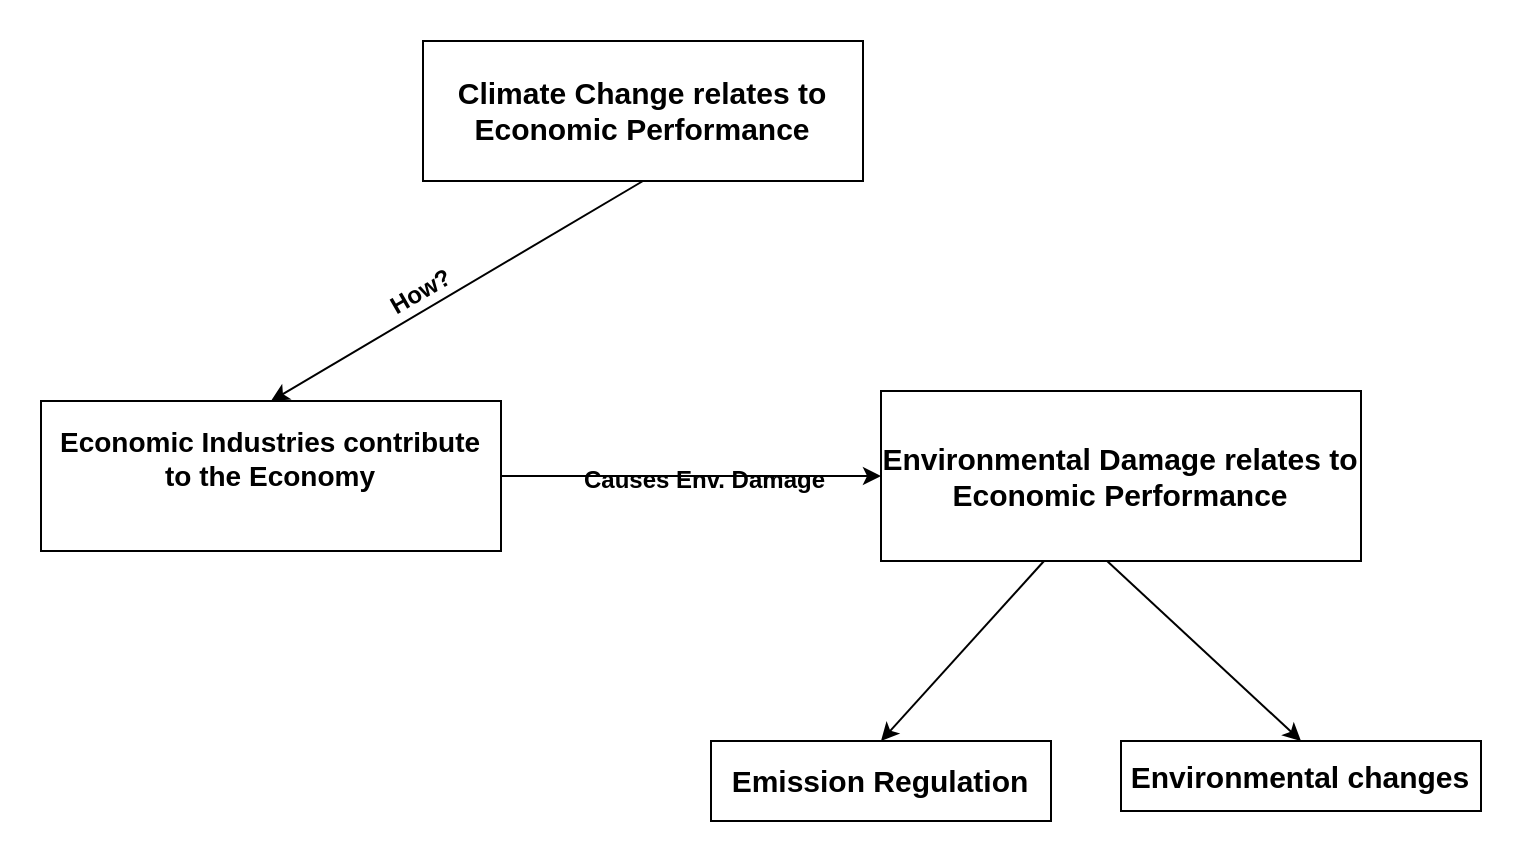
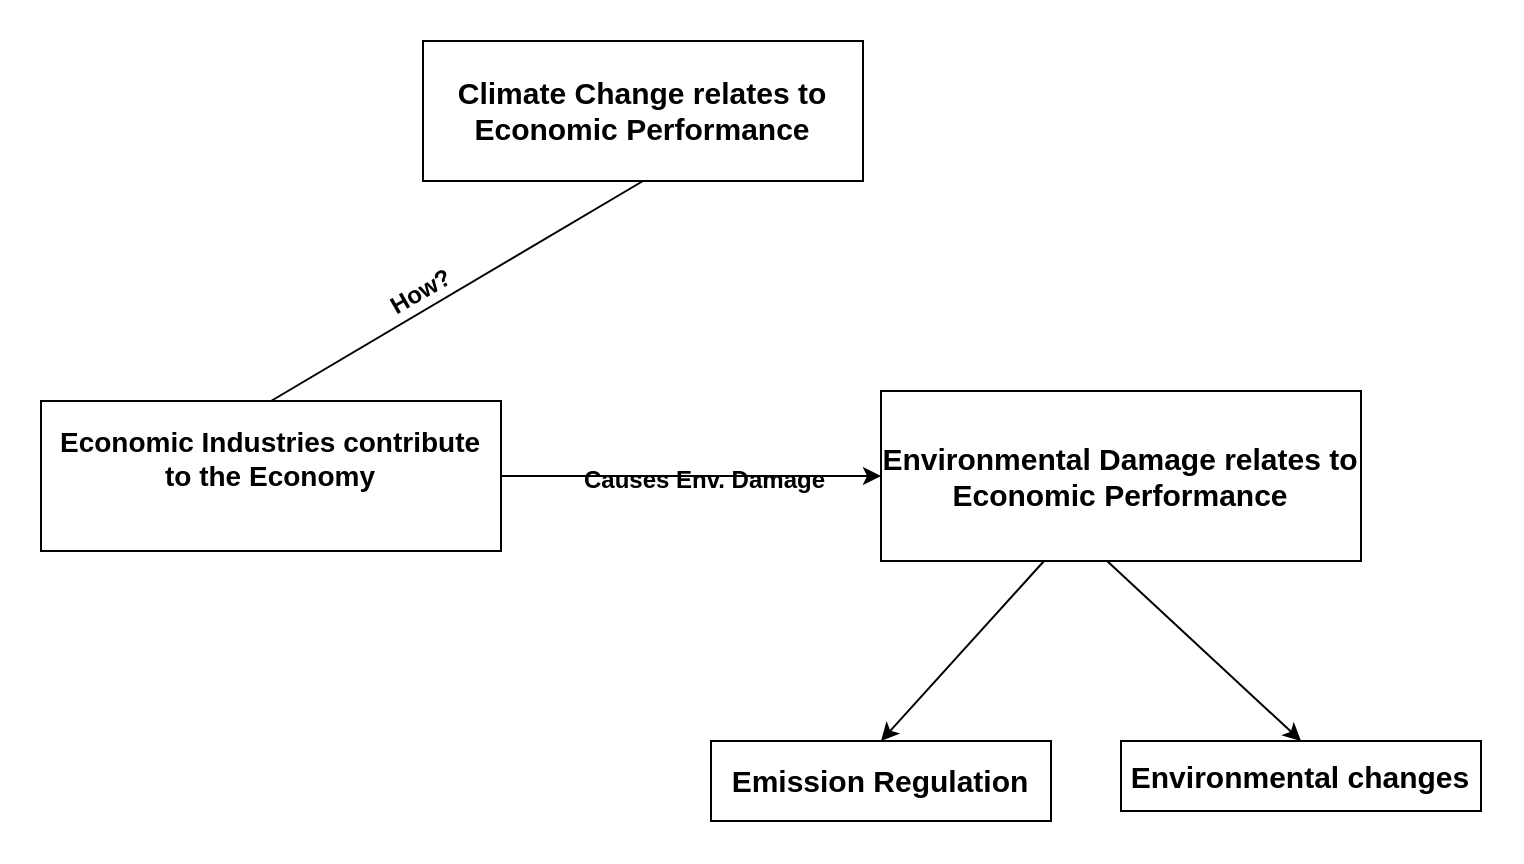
  <mxCell id="0" />
  <mxCell id="1" parent="0" />
  <mxCell id="2" value="&lt;div style=&quot;font-size: 15px&quot;&gt;&lt;b&gt;&lt;font style=&quot;font-size: 15px&quot;&gt;Climate Change relates to &lt;br&gt;&lt;/font&gt;&lt;/b&gt;&lt;/div&gt;&lt;div style=&quot;font-size: 15px&quot;&gt;&lt;b&gt;&lt;font style=&quot;font-size: 15px&quot;&gt; Economic Performance&lt;/font&gt;&lt;/b&gt;&lt;/div&gt;" style="rounded=0;whiteSpace=wrap;html=1;" vertex="1" parent="1"><mxGeometry x="211" y="20" width="220" height="70" as="geometry" /></mxCell>
  <mxCell id="3" value="&lt;br&gt;&lt;div&gt;&lt;br&gt;&lt;/div&gt;" style="text;html=1;resizable=0;autosize=1;align=center;verticalAlign=middle;points=[];fillColor=none;strokeColor=none;rounded=0;" vertex="1" parent="1"><mxGeometry x="211" y="35" width="20" height="30" as="geometry" /></mxCell>
  <mxCell id="4" value="&lt;div style=&quot;font-size: 14px&quot;&gt;&lt;font style=&quot;font-size: 14px&quot; face=&quot;Helvetica&quot;&gt;&lt;b&gt;Economic Industries contribute &lt;br&gt;&lt;/b&gt;&lt;/font&gt;&lt;/div&gt;&lt;div style=&quot;font-size: 14px&quot;&gt;&lt;font style=&quot;font-size: 14px&quot; face=&quot;Helvetica&quot;&gt;&lt;b&gt;to the Economy&lt;/b&gt;&lt;/font&gt;&lt;/div&gt;&lt;div style=&quot;font-size: 14px&quot;&gt;&lt;font style=&quot;font-size: 14px&quot; face=&quot;Helvetica&quot;&gt;&lt;br&gt;&lt;/font&gt;&lt;/div&gt;" style="rounded=0;whiteSpace=wrap;html=1;" vertex="1" parent="1"><mxGeometry x="20" y="200" width="230" height="75" as="geometry" /></mxCell>
- <mxCell id="5" value="" style="orthogonalLoop=1;jettySize=auto;html=1;rounded=0;entryX=0.5;entryY=0;entryDx=0;entryDy=0;exitX=0.5;exitY=1;exitDx=0;exitDy=0;" edge="1" parent="1" source="2" target="4"><mxGeometry relative="1" as="geometry"><mxPoint x="258" y="95" as="sourcePoint" /></mxGeometry></mxCell>
+ <mxCell id="5" value="" style="orthogonalLoop=1;jettySize=auto;html=1;rounded=0;entryX=0.5;entryY=0;entryDx=0;entryDy=0;exitX=0.5;exitY=1;exitDx=0;exitDy=0;endArrow=none;" edge="1" parent="1" source="2" target="4"><mxGeometry relative="1" as="geometry"><mxPoint x="258" y="95" as="sourcePoint" /></mxGeometry></mxCell>
  <mxCell id="6" value="&lt;font style=&quot;font-size: 15px&quot;&gt;&lt;b&gt;Emission Regulation&lt;/b&gt;&lt;/font&gt;" style="rounded=0;whiteSpace=wrap;html=1;" vertex="1" parent="1"><mxGeometry x="355" y="370" width="170" height="40" as="geometry" /></mxCell>
  <mxCell id="7" value="&lt;font style=&quot;font-size: 15px&quot;&gt;&lt;b&gt;Environmental changes  &lt;/b&gt;&lt;/font&gt;" style="rounded=0;whiteSpace=wrap;html=1;" vertex="1" parent="1"><mxGeometry x="560" y="370" width="180" height="35" as="geometry" /></mxCell>
  <mxCell id="8" value="&lt;font style=&quot;font-size: 15px&quot;&gt;&lt;b&gt;Environmental Damage relates to Economic Performance&lt;/b&gt;&lt;/font&gt;" style="rounded=0;whiteSpace=wrap;html=1;" vertex="1" parent="1"><mxGeometry x="440" y="195" width="240" height="85" as="geometry" /></mxCell>
  <mxCell id="9" value="&lt;b&gt;How?&lt;/b&gt;" style="text;html=1;resizable=0;points=[];autosize=1;align=left;verticalAlign=top;spacingTop=-4;rotation=-30;" vertex="1" parent="1"><mxGeometry x="191" y="133" width="50" height="20" as="geometry" /></mxCell>
  <mxCell id="10" value="&lt;b&gt;Causes Env. Damage&lt;br&gt;&lt;/b&gt;" style="text;html=1;resizable=0;points=[];autosize=1;align=left;verticalAlign=top;spacingTop=-4;" vertex="1" parent="1"><mxGeometry x="290" y="230" width="140" height="20" as="geometry" /></mxCell>
  <mxCell id="11" value="" style="endArrow=classic;html=1;entryX=0;entryY=0.5;entryDx=0;entryDy=0;exitX=1;exitY=0.5;exitDx=0;exitDy=0;" edge="1" parent="1" source="4" target="8"><mxGeometry width="50" height="50" relative="1" as="geometry"><mxPoint x="311" y="262.5" as="sourcePoint" /><mxPoint x="361" y="212.5" as="targetPoint" /></mxGeometry></mxCell>
  <mxCell id="12" value="" style="endArrow=classic;html=1;entryX=0.5;entryY=0;entryDx=0;entryDy=0;" edge="1" parent="1" source="8" target="6"><mxGeometry width="50" height="50" relative="1" as="geometry"><mxPoint x="470" y="335" as="sourcePoint" /><mxPoint x="520" y="285" as="targetPoint" /></mxGeometry></mxCell>
  <mxCell id="13" value="" style="endArrow=classic;html=1;entryX=0.5;entryY=0;entryDx=0;entryDy=0;exitX=0.471;exitY=1;exitDx=0;exitDy=0;exitPerimeter=0;" edge="1" parent="1" source="8" target="7"><mxGeometry width="50" height="50" relative="1" as="geometry"><mxPoint x="560" y="285" as="sourcePoint" /><mxPoint x="630" y="295" as="targetPoint" /></mxGeometry></mxCell>
